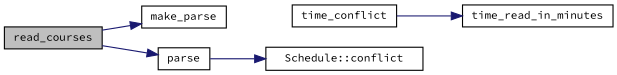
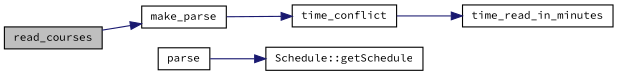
  digraph {
    fontname="Source Code Pro"
    rankdir=LR
    node [color=black fillcolor=white fontname="Source Code Pro" fontsize=10 shape=record style=filled]
    edge [color=midnightblue fontname="Source Code Pro" fontsize=10 labelfontname=Helvetica labelfontsize=10 style=solid]
    n1 [fillcolor=grey75 fontcolor=black height=0.2 label=read_courses width=0.4]
    n2 [height=0.2 label=make_parse width=0.4]
    n3 [height=0.2 label=parse width=0.4]
    n4 [height=0.2 label=time_conflict width=0.4]
-   n5 [height=0.2 label="Schedule::conflict" width=0.4]
+   n5 [height=0.2 label="Schedule::getSchedule" width=0.4]
    n6 [height=0.2 label=time_read_in_minutes width=0.4]
    n1 -> n2
-   n1 -> n3
+   n2 -> n4
    n3 -> n5
    n4 -> n6
  }
